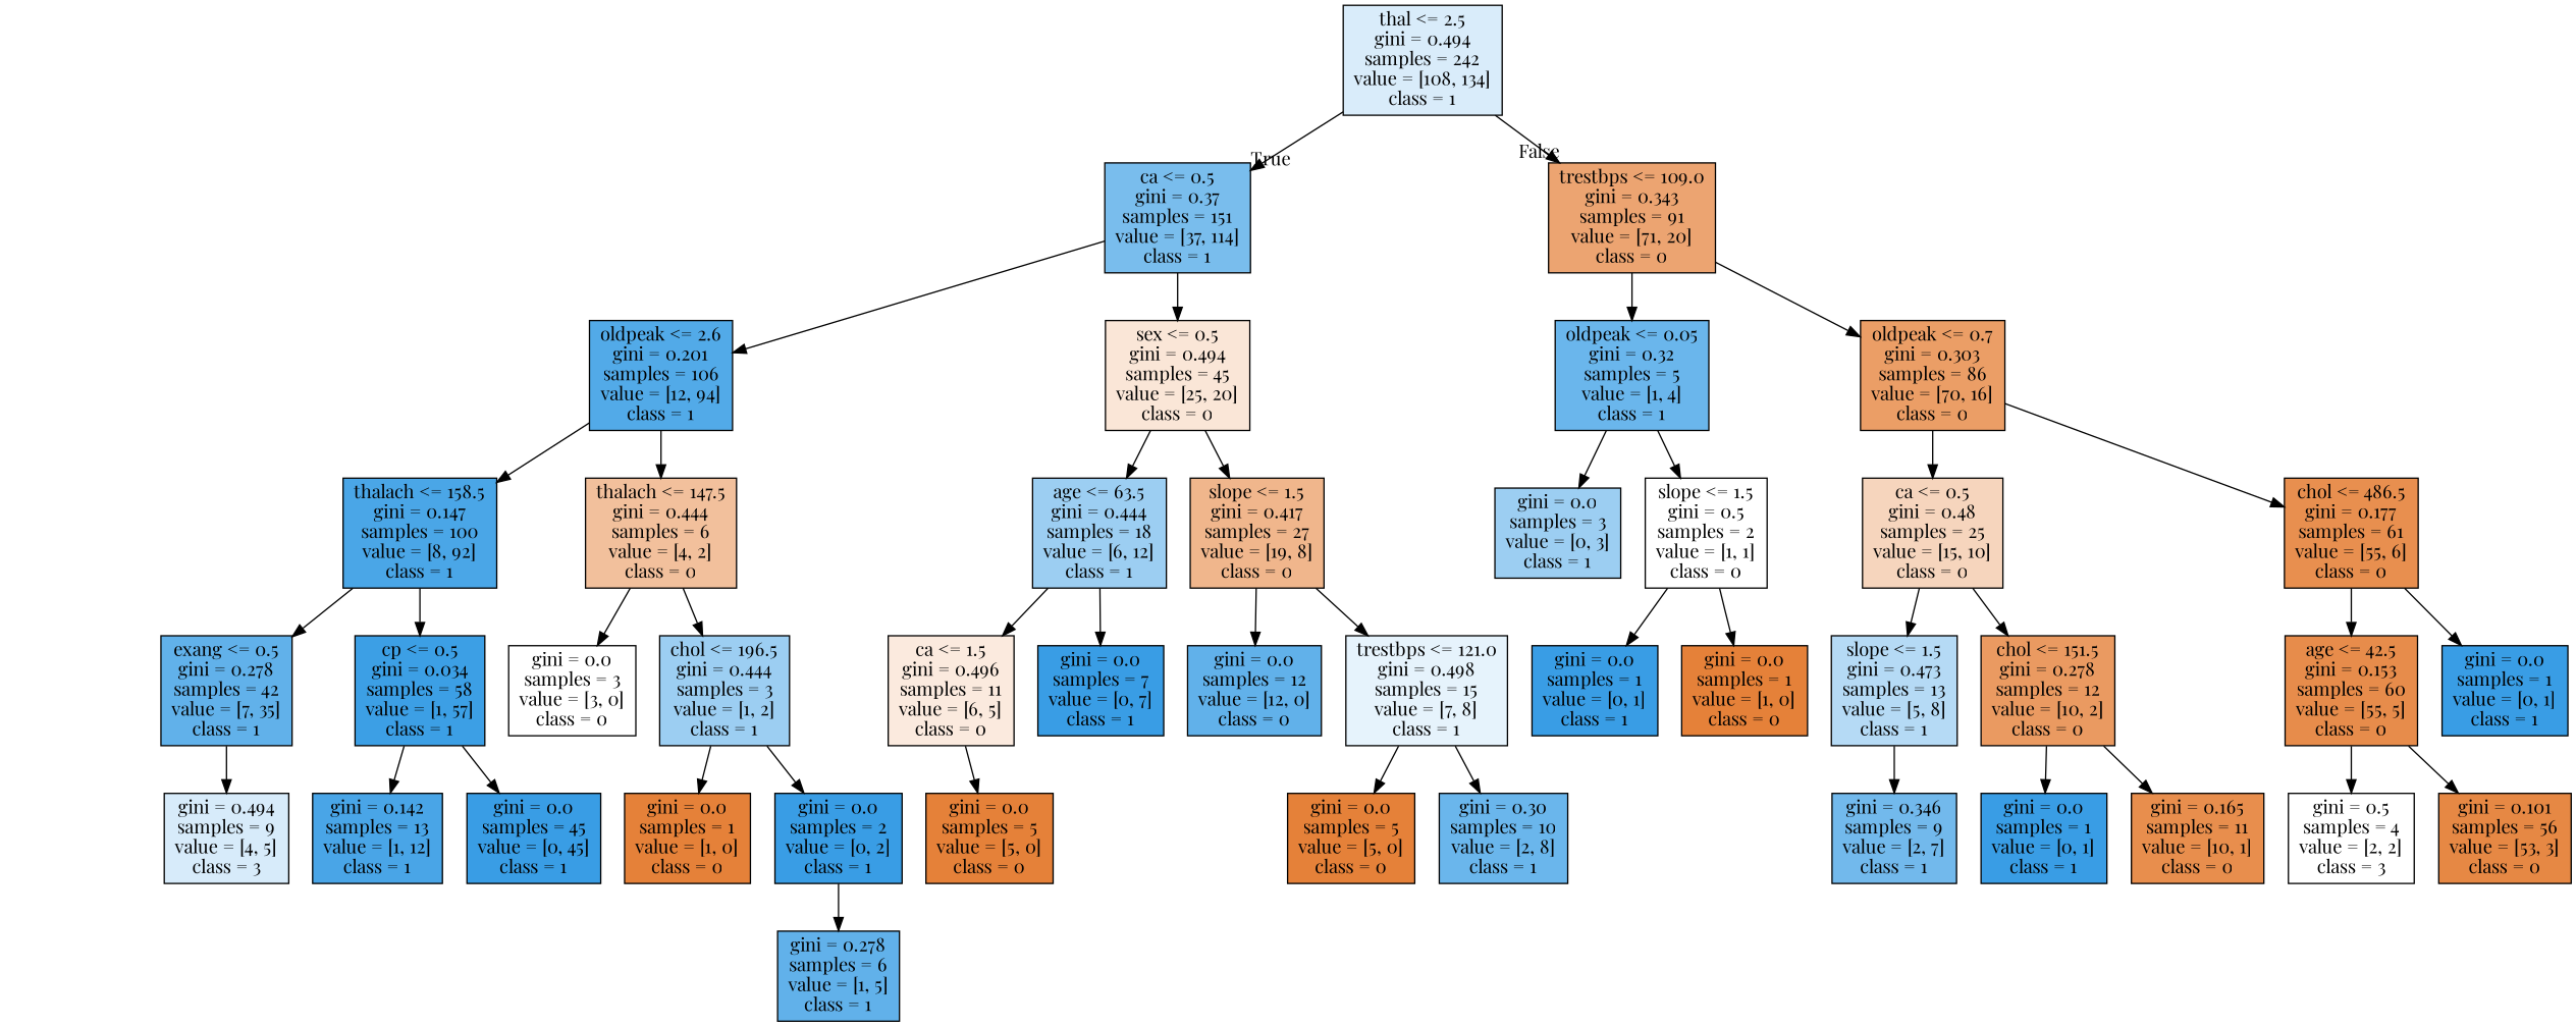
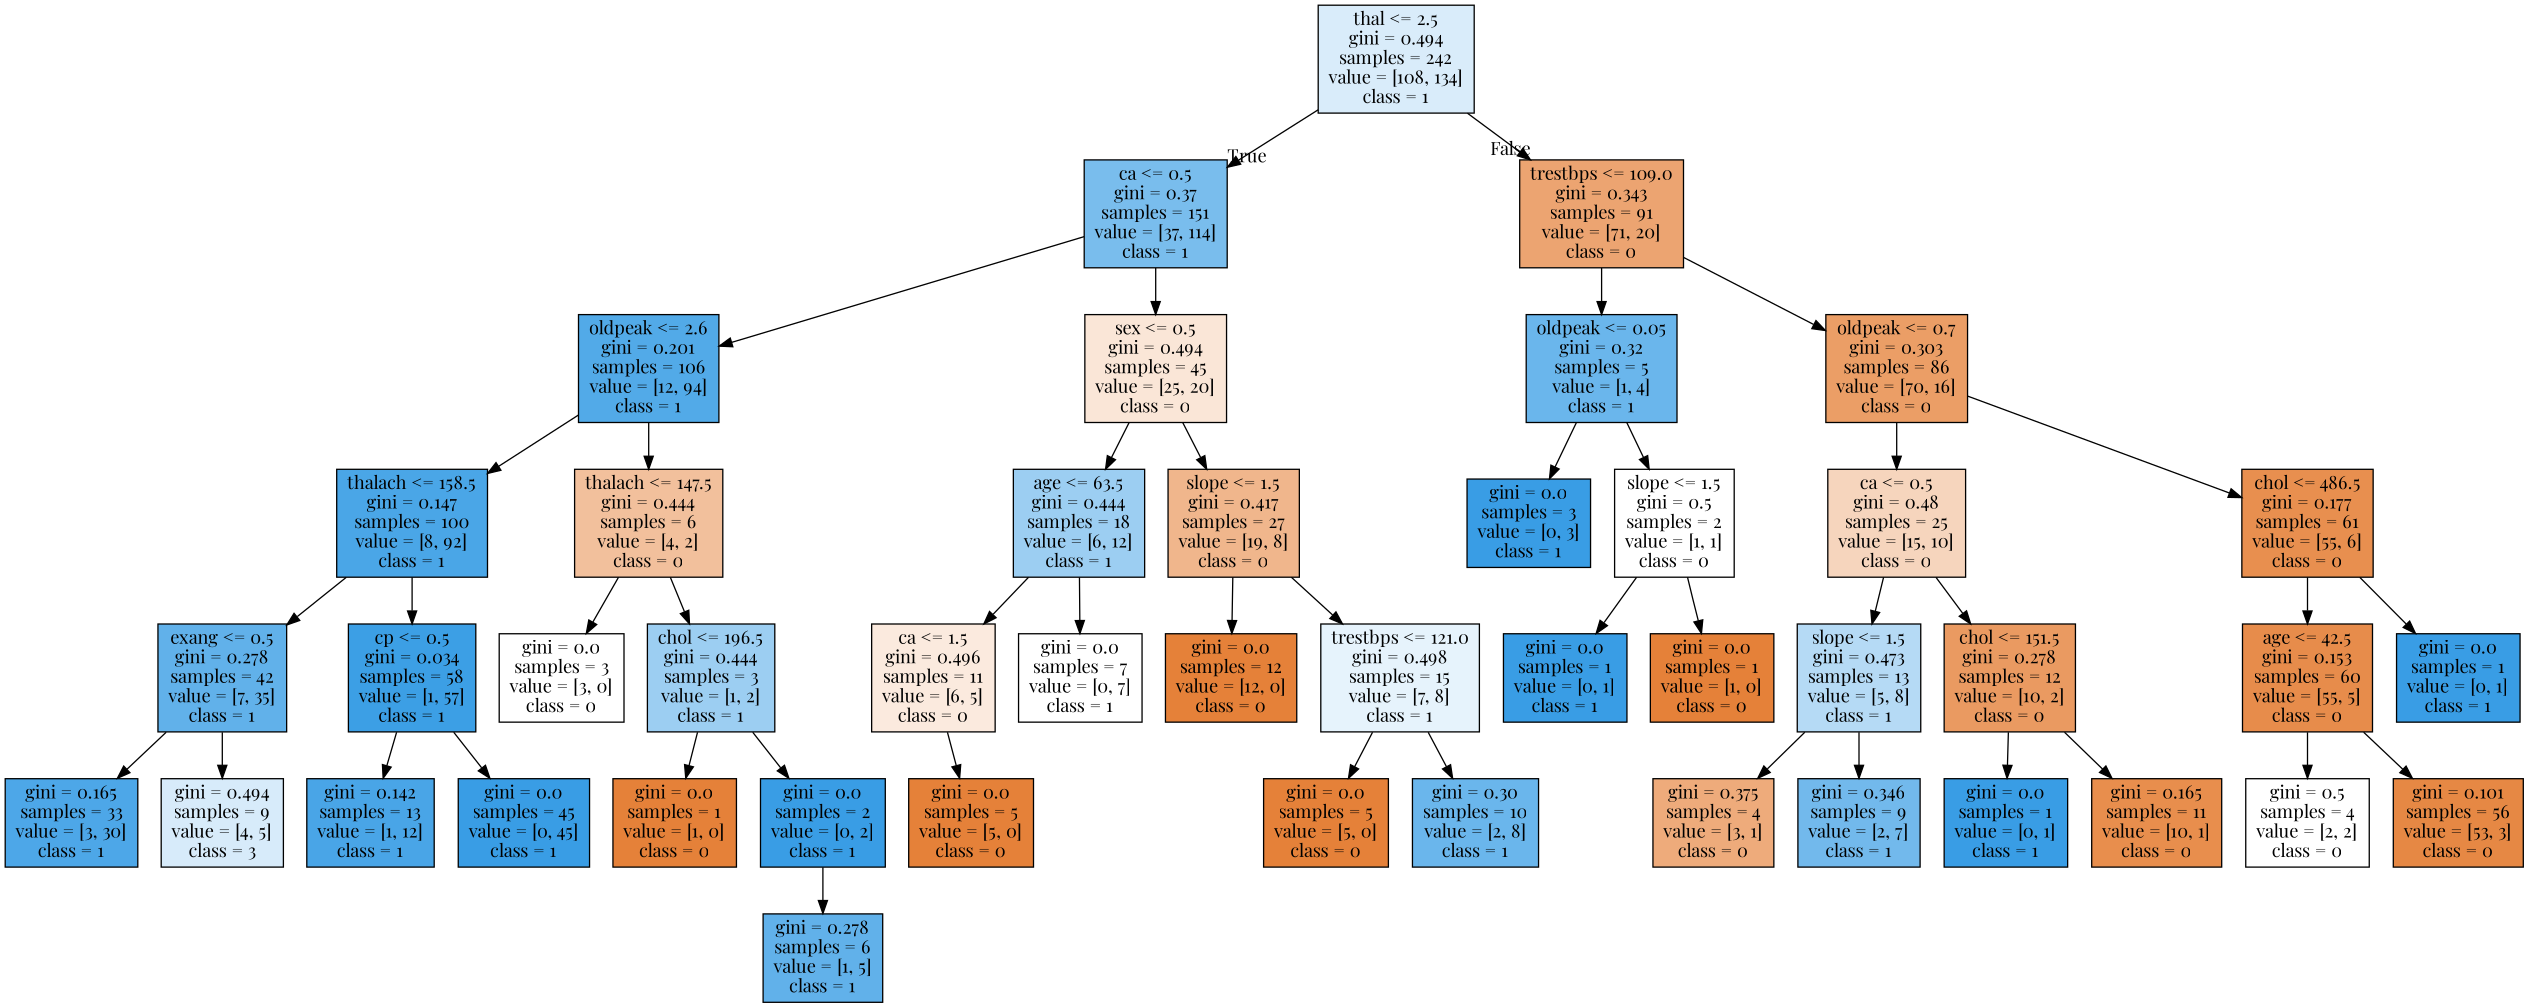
  digraph {
    fontname="Playfair Display"
    node [color=black fillcolor="#399de5" fontname="Playfair Display" shape=box style=filled]
    edge [fontname="Playfair Display"]
    n1 [fillcolor="#d9ecfa" label="thal <= 2.5\ngini = 0.494\nsamples = 242\nvalue = [108, 134]\nclass = 1"]
    n2 [fillcolor="#79bded" label="ca <= 0.5\ngini = 0.37\nsamples = 151\nvalue = [37, 114]\nclass = 1"]
    n3 [fillcolor="#eca471" label="trestbps <= 109.0\ngini = 0.343\nsamples = 91\nvalue = [71, 20]\nclass = 0"]
    n4 [fillcolor="#52aae8" label="oldpeak <= 2.6\ngini = 0.201\nsamples = 106\nvalue = [12, 94]\nclass = 1"]
    n5 [fillcolor="#fae6d7" label="sex <= 0.5\ngini = 0.494\nsamples = 45\nvalue = [25, 20]\nclass = 0"]
    n6 [fillcolor="#6ab6ec" label="oldpeak <= 0.05\ngini = 0.32\nsamples = 5\nvalue = [1, 4]\nclass = 1"]
    n7 [fillcolor="#eb9e66" label="oldpeak <= 0.7\ngini = 0.303\nsamples = 86\nvalue = [70, 16]\nclass = 0"]
    n8 [fillcolor="#4aa6e7" label="thalach <= 158.5\ngini = 0.147\nsamples = 100\nvalue = [8, 92]\nclass = 1"]
    n9 [fillcolor="#f2c09c" label="thalach <= 147.5\ngini = 0.444\nsamples = 6\nvalue = [4, 2]\nclass = 0"]
    n10 [fillcolor="#9ccef2" label="age <= 63.5\ngini = 0.444\nsamples = 18\nvalue = [6, 12]\nclass = 1"]
    n11 [fillcolor="#f0b68c" label="slope <= 1.5\ngini = 0.417\nsamples = 27\nvalue = [19, 8]\nclass = 0"]
    n12 [fillcolor="#61b1ea" label="exang <= 0.5\ngini = 0.278\nsamples = 42\nvalue = [7, 35]\nclass = 1"]
    n13 [fillcolor="#3c9fe5" label="cp <= 0.5\ngini = 0.034\nsamples = 58\nvalue = [1, 57]\nclass = 1"]
    n14 [fillcolor="#ffffff" label="gini = 0.0\nsamples = 3\nvalue = [3, 0]\nclass = 0"]
    n15 [fillcolor="#9ccef2" label="chol <= 196.5\ngini = 0.444\nsamples = 3\nvalue = [1, 2]\nclass = 1"]
+   n16 [fillcolor="#4da7e8" label="gini = 0.165\nsamples = 33\nvalue = [3, 30]\nclass = 1"]
    n17 [fillcolor="#d7ebfa" label="gini = 0.494\nsamples = 9\nvalue = [4, 5]\nclass = 3"]
    n18 [fillcolor="#49a5e7" label="gini = 0.142\nsamples = 13\nvalue = [1, 12]\nclass = 1"]
    n19 [label="gini = 0.0\nsamples = 45\nvalue = [0, 45]\nclass = 1"]
    n20 [fillcolor="#e58139" label="gini = 0.0\nsamples = 1\nvalue = [1, 0]\nclass = 0"]
    n21 [label="gini = 0.0\nsamples = 2\nvalue = [0, 2]\nclass = 1"]
    n22 [fillcolor="#61b1ea" label="gini = 0.278\nsamples = 6\nvalue = [1, 5]\nclass = 1"]
    n23 [fillcolor="#fbeade" label="ca <= 1.5\ngini = 0.496\nsamples = 11\nvalue = [6, 5]\nclass = 0"]
-   n24 [label="gini = 0.0\nsamples = 7\nvalue = [0, 7]\nclass = 1"]
-   n25 [fillcolor="#61b1ea" label="gini = 0.0\nsamples = 12\nvalue = [12, 0]\nclass = 0"]
+   n24 [fillcolor="#ffffff" label="gini = 0.0\nsamples = 7\nvalue = [0, 7]\nclass = 1"]
+   n25 [fillcolor="#e58139" label="gini = 0.0\nsamples = 12\nvalue = [12, 0]\nclass = 0"]
    n26 [fillcolor="#e6f3fc" label="trestbps <= 121.0\ngini = 0.498\nsamples = 15\nvalue = [7, 8]\nclass = 1"]
    n27 [fillcolor="#e58139" label="gini = 0.0\nsamples = 5\nvalue = [5, 0]\nclass = 0"]
    n28 [fillcolor="#e58139" label="gini = 0.0\nsamples = 5\nvalue = [5, 0]\nclass = 0"]
    n29 [fillcolor="#6ab6ec" label="gini = 0.30\nsamples = 10\nvalue = [2, 8]\nclass = 1"]
-   n30 [fillcolor="#9ccef2" label="gini = 0.0\nsamples = 3\nvalue = [0, 3]\nclass = 1"]
+   n30 [label="gini = 0.0\nsamples = 3\nvalue = [0, 3]\nclass = 1"]
    n31 [fillcolor="#ffffff" label="slope <= 1.5\ngini = 0.5\nsamples = 2\nvalue = [1, 1]\nclass = 0"]
    n32 [fillcolor="#f6d5bd" label="ca <= 0.5\ngini = 0.48\nsamples = 25\nvalue = [15, 10]\nclass = 0"]
    n33 [fillcolor="#e88f4f" label="chol <= 486.5\ngini = 0.177\nsamples = 61\nvalue = [55, 6]\nclass = 0"]
    n34 [label="gini = 0.0\nsamples = 1\nvalue = [0, 1]\nclass = 1"]
    n35 [fillcolor="#e58139" label="gini = 0.0\nsamples = 1\nvalue = [1, 0]\nclass = 0"]
    n36 [fillcolor="#b5daf5" label="slope <= 1.5\ngini = 0.473\nsamples = 13\nvalue = [5, 8]\nclass = 1"]
    n37 [fillcolor="#ea9a61" label="chol <= 151.5\ngini = 0.278\nsamples = 12\nvalue = [10, 2]\nclass = 0"]
    n38 [fillcolor="#e78c4b" label="age <= 42.5\ngini = 0.153\nsamples = 60\nvalue = [55, 5]\nclass = 0"]
    n39 [label="gini = 0.0\nsamples = 1\nvalue = [0, 1]\nclass = 1"]
+   n40 [fillcolor="#eeab7b" label="gini = 0.375\nsamples = 4\nvalue = [3, 1]\nclass = 0"]
    n41 [fillcolor="#72b9ec" label="gini = 0.346\nsamples = 9\nvalue = [2, 7]\nclass = 1"]
    n42 [label="gini = 0.0\nsamples = 1\nvalue = [0, 1]\nclass = 1"]
    n43 [fillcolor="#e88e4d" label="gini = 0.165\nsamples = 11\nvalue = [10, 1]\nclass = 0"]
-   n44 [fillcolor="#ffffff" label="gini = 0.5\nsamples = 4\nvalue = [2, 2]\nclass = 3"]
+   n44 [fillcolor="#ffffff" label="gini = 0.5\nsamples = 4\nvalue = [2, 2]\nclass = 0"]
    n45 [fillcolor="#e68844" label="gini = 0.101\nsamples = 56\nvalue = [53, 3]\nclass = 0"]
    n1 -> n2 [headlabel=True labelangle=45 labeldistance=2.5]
    n1 -> n3 [headlabel=False labelangle=-45 labeldistance=2.5]
    n2 -> n4
    n2 -> n5
    n3 -> n6
    n3 -> n7
    n4 -> n8
    n4 -> n9
    n5 -> n10
    n5 -> n11
    n6 -> n30
    n6 -> n31
    n7 -> n32
    n7 -> n33
    n8 -> n12
    n8 -> n13
    n9 -> n14
    n9 -> n15
    n10 -> n23
    n10 -> n24
    n11 -> n25
    n11 -> n26
+   n12 -> n16
    n12 -> n17
    n13 -> n18
    n13 -> n19
    n15 -> n20
    n15 -> n21
    n21 -> n22
    n23 -> n27
    n26 -> n28
    n26 -> n29
    n31 -> n34
    n31 -> n35
    n32 -> n36
    n32 -> n37
    n33 -> n38
    n33 -> n39
+   n36 -> n40
    n36 -> n41
    n37 -> n42
    n37 -> n43
    n38 -> n44
    n38 -> n45
  }
